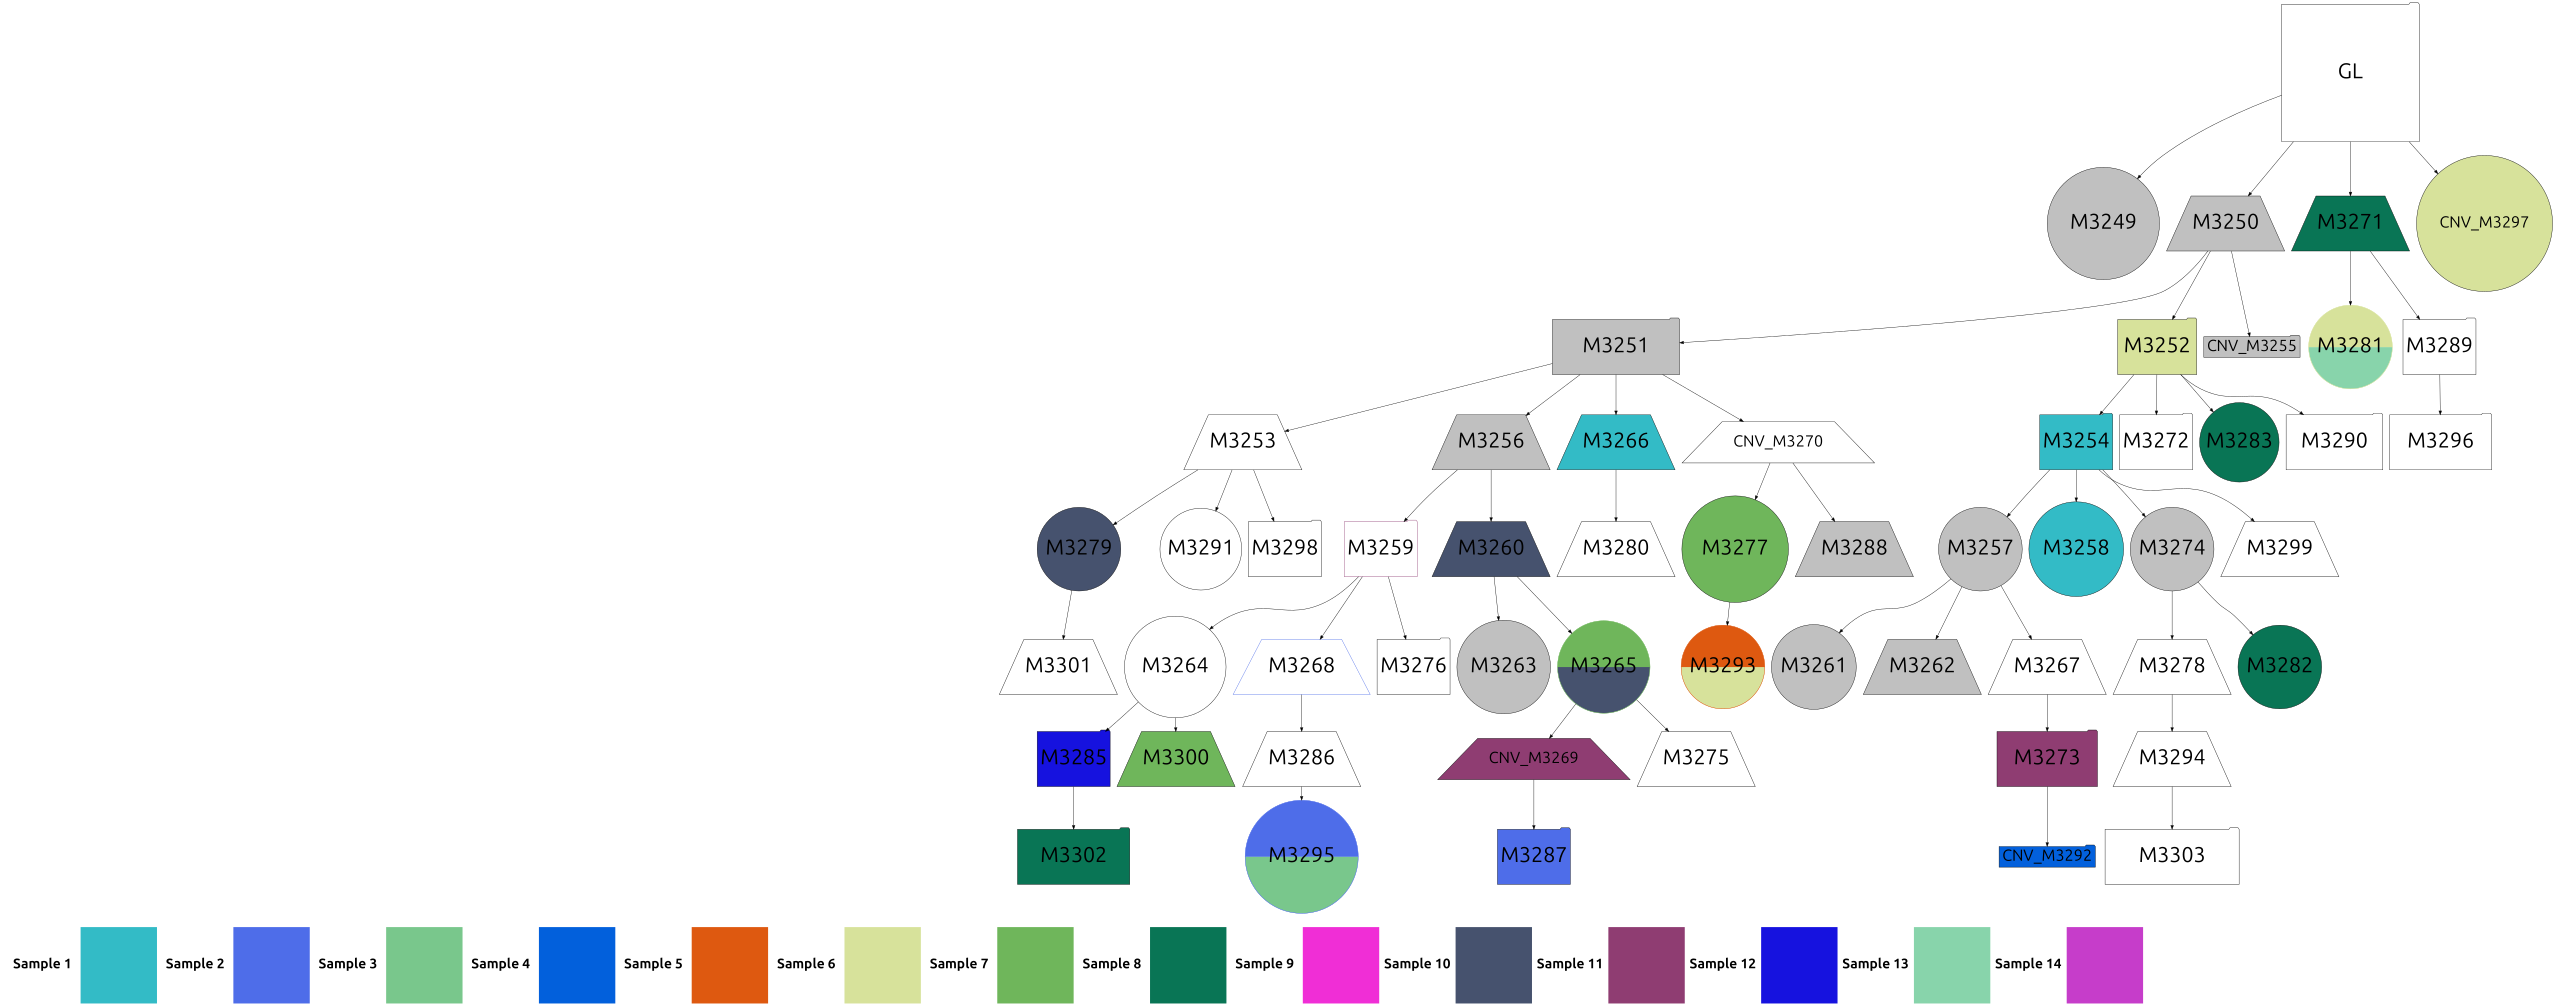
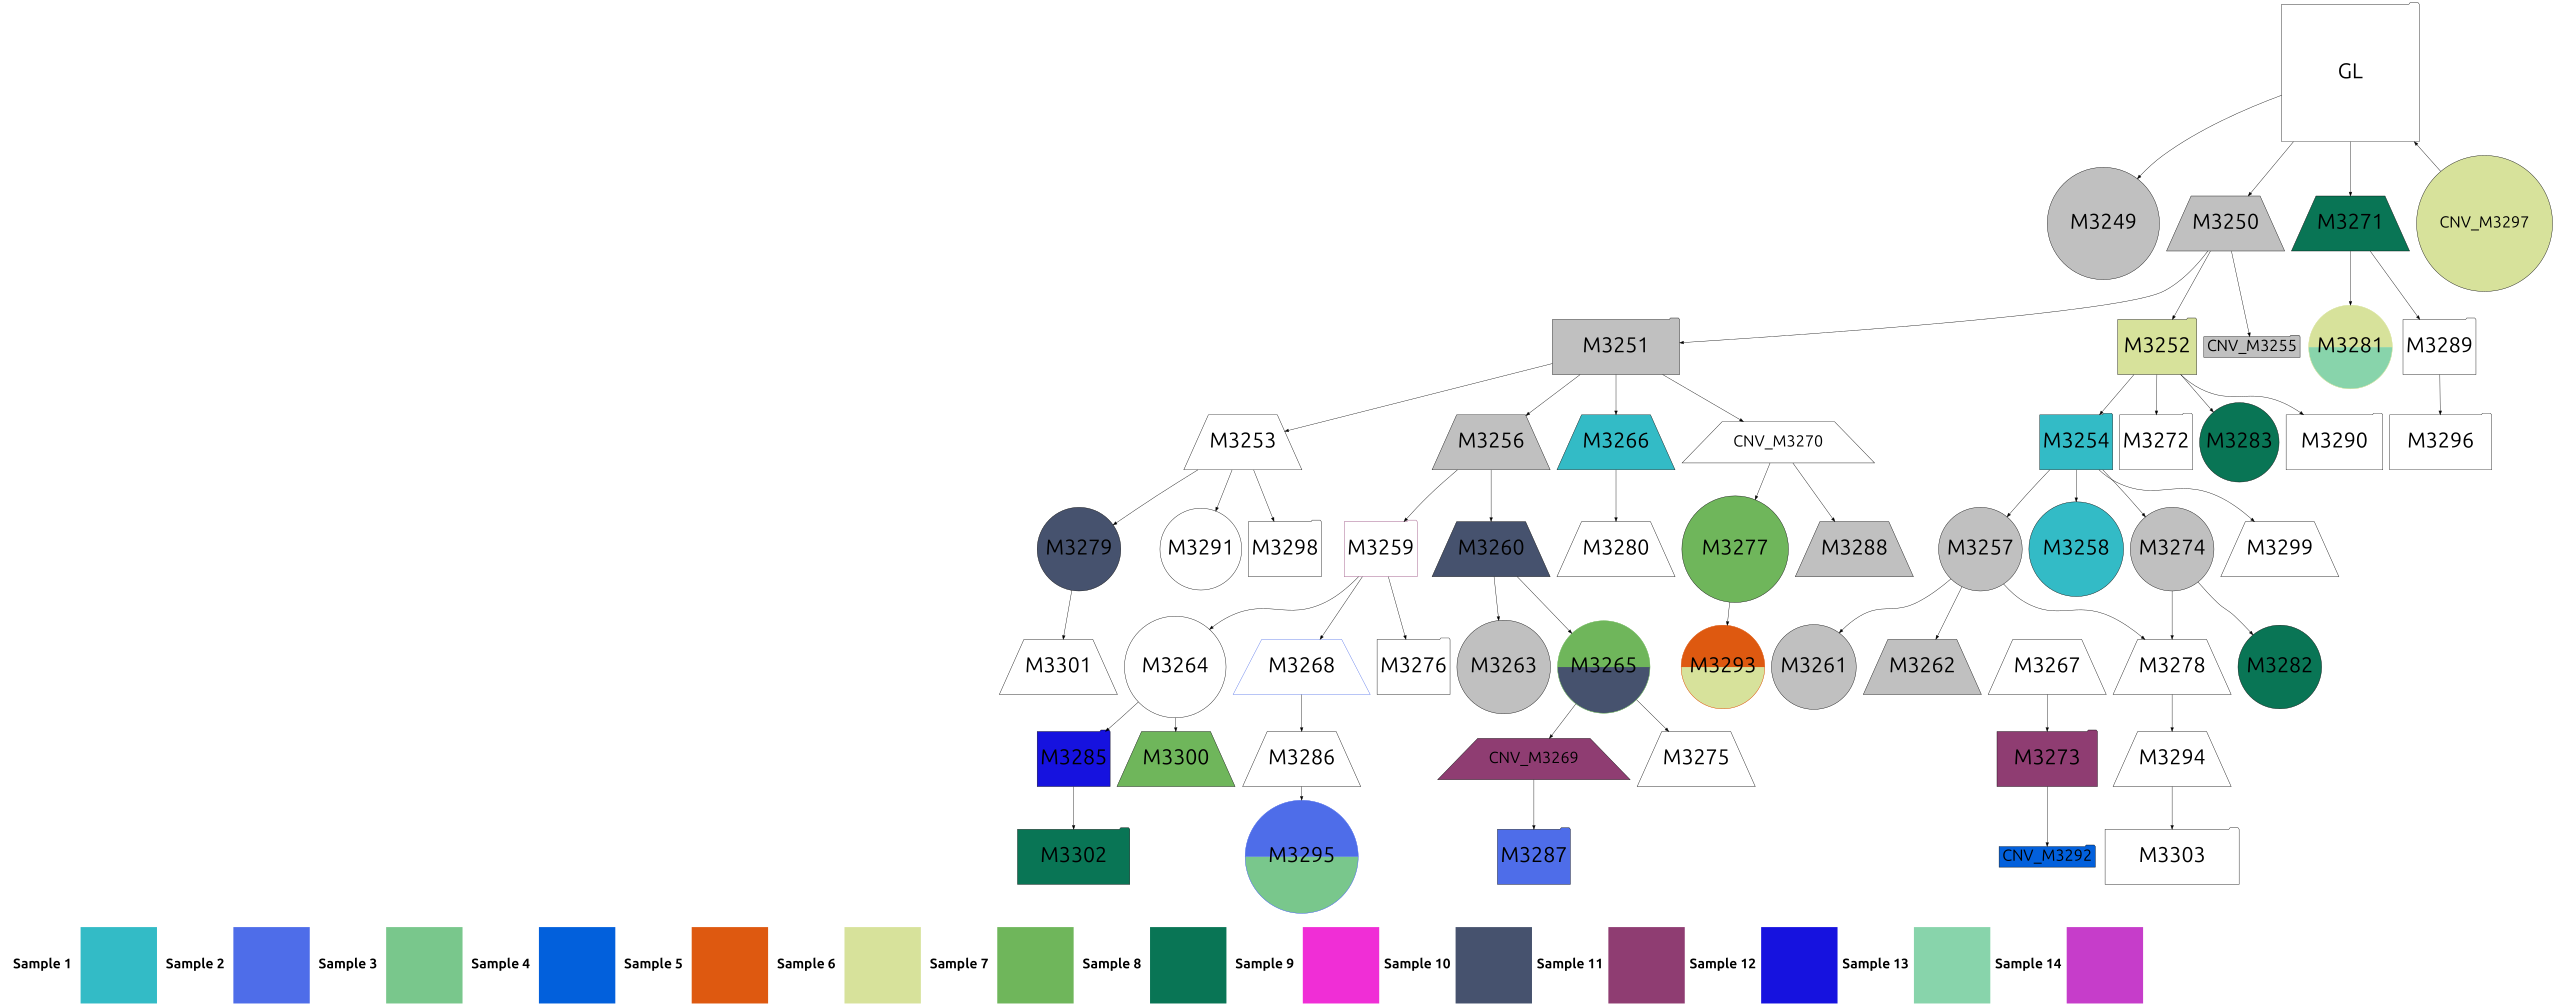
  digraph {
    fontname=Ubuntu
    rankdir=TB
    node [fontname=Ubuntu shape=trapezium fontsize=56 fillcolor=white style=filled]
    edge [fontname=Ubuntu]
    n1 [label=<<TABLE border="0" cellborder="0" cellspacing="0">  <TR><TD width="200" height="200" colspan="1"><FONT POINT-SIZE="36.0"><B>Sample 1</B></FONT></TD><TD width="200" height="200" colspan="1" BGCOLOR="#33bbc6"></TD> <TD width="200" height="200" colspan="1"><FONT POINT-SIZE="36.0"><B>Sample 2</B></FONT></TD><TD width="200" height="200" colspan="1" BGCOLOR="#4e6de9"></TD> <TD width="200" height="200" colspan="1"><FONT POINT-SIZE="36.0"><B>Sample 3</B></FONT></TD><TD width="200" height="200" colspan="1" BGCOLOR="#79c78c"></TD> <TD width="200" height="200" colspan="1"><FONT POINT-SIZE="36.0"><B>Sample 4</B></FONT></TD><TD width="200" height="200" colspan="1" BGCOLOR="#0260dc"></TD> <TD width="200" height="200" colspan="1"><FONT POINT-SIZE="36.0"><B>Sample 5</B></FONT></TD><TD width="200" height="200" colspan="1" BGCOLOR="#de5910"></TD> <TD width="200" height="200" colspan="1"><FONT POINT-SIZE="36.0"><B>Sample 6</B></FONT></TD><TD width="200" height="200" colspan="1" BGCOLOR="#d7e29b"></TD> <TD width="200" height="200" colspan="1"><FONT POINT-SIZE="36.0"><B>Sample 7</B></FONT></TD><TD width="200" height="200" colspan="1" BGCOLOR="#6fb65b"></TD> <TD width="200" height="200" colspan="1"><FONT POINT-SIZE="36.0"><B>Sample 8</B></FONT></TD><TD width="200" height="200" colspan="1" BGCOLOR="#097555"></TD> <TD width="200" height="200" colspan="1"><FONT POINT-SIZE="36.0"><B>Sample 9</B></FONT></TD><TD width="200" height="200" colspan="1" BGCOLOR="#f02ed6"></TD> <TD width="200" height="200" colspan="1"><FONT POINT-SIZE="36.0"><B>Sample 10</B></FONT></TD><TD width="200" height="200" colspan="1" BGCOLOR="#46526e"></TD> <TD width="200" height="200" colspan="1"><FONT POINT-SIZE="36.0"><B>Sample 11</B></FONT></TD><TD width="200" height="200" colspan="1" BGCOLOR="#8f3d72"></TD> <TD width="200" height="200" colspan="1"><FONT POINT-SIZE="36.0"><B>Sample 12</B></FONT></TD><TD width="200" height="200" colspan="1" BGCOLOR="#1612df"></TD> <TD width="200" height="200" colspan="1"><FONT POINT-SIZE="36.0"><B>Sample 13</B></FONT></TD><TD width="200" height="200" colspan="1" BGCOLOR="#88d4ab"></TD> <TD width="200" height="200" colspan="1"><FONT POINT-SIZE="36.0"><B>Sample 14</B></FONT></TD><TD width="200" height="200" colspan="1" BGCOLOR="#c63dca"></TD> </TR></TABLE>> margin=0 shape=none fontsize="" fillcolor="" style=""]
    n2 [height=5 label=GL shape=folder width=5 fillcolor="" style=""]
    n3 [fillcolor=grey height=2 label=M3249 shape=circle width=4.09]
    n4 [fillcolor=grey height=2 label=M3250 width=3.96]
    n5 [fillcolor="#097555" height=2 label=M3271 width=4.12]
    n6 [fillcolor="#d7e29b" fontsize=42 label=CNV_M3297 shape=circle]
    n7 [fillcolor=grey height=2 label=M3251 shape=folder width=4.62]
    n8 [fillcolor="#d7e29b" height=2 label=M3252 shape=folder width=2.87]
    n9 [fillcolor=grey fontsize=42 label=CNV_M3255 shape=folder]
    n10 [color="#d7e29b:#88d4ab" height=2 label=M3281 shape=circle style=wedged width=0.26 fillcolor=""]
    n11 [height=2 label=M3289 shape=folder width=1.58]
    n12 [height=2 label=M3253 width=3.76]
    n13 [fillcolor=grey height=2 label=M3256 width=3.07]
    n14 [fillcolor="#33bbc6" height=2 label=M3266 width=3.35]
    n15 [fontsize=42 label=CNV_M3270]
    n16 [fillcolor="#33bbc6" height=2 label=M3254 shape=folder width=1.5]
    n17 [height=2 label=M3272 shape=folder width=1.07]
    n18 [fillcolor="#097555" height=2 label=M3283 shape=circle width=2.43]
    n19 [height=2 label=M3290 shape=folder width=3.52]
    n20 [height=2 label=M3296 shape=folder width=3.71]
    n21 [fillcolor="#46526e" height=2 label=M3279 shape=circle width=0.83]
    n22 [height=2 label=M3291 shape=circle width=2.16]
    n23 [height=2 label=M3298 shape=folder width=1.37]
    n24 [color="#8f3d72:#c63dca" height=2 label=M3259 shape=folder style=wedged width=1.6 fillcolor=""]
    n25 [fillcolor="#46526e" height=2 label=M3260 width=2.25]
    n26 [height=2 label=M3280 width=2.37]
    n27 [fillcolor="#6fb65b" height=2 label=M3277 shape=circle width=3.87]
    n28 [fillcolor=grey height=2 label=M3288 width=3.26]
    n29 [fillcolor=grey height=2 label=M3257 shape=circle width=0.09]
    n30 [fillcolor="#33bbc6" height=2 label=M3258 shape=circle width=3.44]
    n31 [fillcolor=grey height=2 label=M3274 shape=circle width=1.85]
    n32 [height=2 label=M3299 width=3.07]
    n33 [height=2 label=M3301 width=0.59]
    n34 [height=2 label=M3264 shape=circle width=3.69]
    n35 [color="#4e6de9:#79c78c:#f02ed6" height=2 label=M3268 style=wedged width=4.98 fillcolor=""]
    n36 [height=2 label=M3276 shape=folder width=0.3]
    n37 [fillcolor=grey height=2 label=M3263 shape=circle width=3.4]
    n38 [color="#6fb65b:#46526e" height=2 label=M3265 shape=circle style=wedged width=3.36 fillcolor=""]
    n39 [color="#de5910:#d7e29b" height=2 label=M3293 shape=circle style=wedged width=0.16 fillcolor=""]
    n40 [fillcolor=grey height=2 label=M3261 shape=circle width=3.08]
    n41 [fillcolor=grey height=2 label=M3262 width=0.89]
    n42 [height=2 label=M3267 width=1.94]
    n43 [height=2 label=M3278 width=2.22]
    n44 [fillcolor="#097555" height=2 label=M3282 shape=circle width=1.87]
    n45 [fillcolor="#8f3d72" height=2 label=M3273 shape=folder width=3.65]
    n46 [height=2 label=M3294 width=3.5]
    n47 [fillcolor="#1612df" height=2 label=M3285 shape=folder width=1.47]
    n48 [fillcolor="#6fb65b" height=2 label=M3300 width=3.04]
    n49 [height=2 label=M3286 width=0.14]
    n50 [fillcolor="#8f3d72" fontsize=42 label=CNV_M3269]
    n51 [height=2 label=M3275 width=4.25]
    n52 [fillcolor="#0260dc" fontsize=42 label=CNV_M3292 shape=folder]
    n53 [fillcolor="#097555" height=2 label=M3302 shape=folder width=4.08]
    n54 [color="#4e6de9:#79c78c" height=2 label=M3295 shape=circle style=wedged width=4.11 fillcolor=""]
    n55 [fillcolor="#4e6de9" height=2 label=M3287 shape=folder width=1.29]
    n56 [height=2 label=M3303 shape=folder width=4.88]
    subgraph sub_1 {
      rank=sink
      n1
    }
    n2 -> n3
    n2 -> n4
    n2 -> n5
-   n2 -> n6
+   n6 -> n2
    n4 -> n7
    n4 -> n8
    n4 -> n9
    n5 -> n10
    n5 -> n11
    n7 -> n12
    n7 -> n13
    n7 -> n14
    n7 -> n15
    n8 -> n16
    n8 -> n17
    n8 -> n18
    n8 -> n19
    n11 -> n20
    n12 -> n21
    n12 -> n22
    n12 -> n23
    n13 -> n24
    n13 -> n25
    n14 -> n26
    n15 -> n27
    n15 -> n28
    n16 -> n29
    n16 -> n30
    n16 -> n31
    n16 -> n32
    n21 -> n33
    n24 -> n34
    n24 -> n35
    n24 -> n36
    n25 -> n37
    n25 -> n38
    n27 -> n39
    n29 -> n40
    n29 -> n41
-   n29 -> n42
+   n29 -> n43
    n31 -> n43
    n31 -> n44
    n34 -> n47
    n34 -> n48
    n35 -> n49
    n38 -> n50
    n38 -> n51
    n42 -> n45
    n43 -> n46
    n45 -> n52
    n46 -> n56
    n47 -> n53
    n49 -> n54
    n50 -> n55
  }
